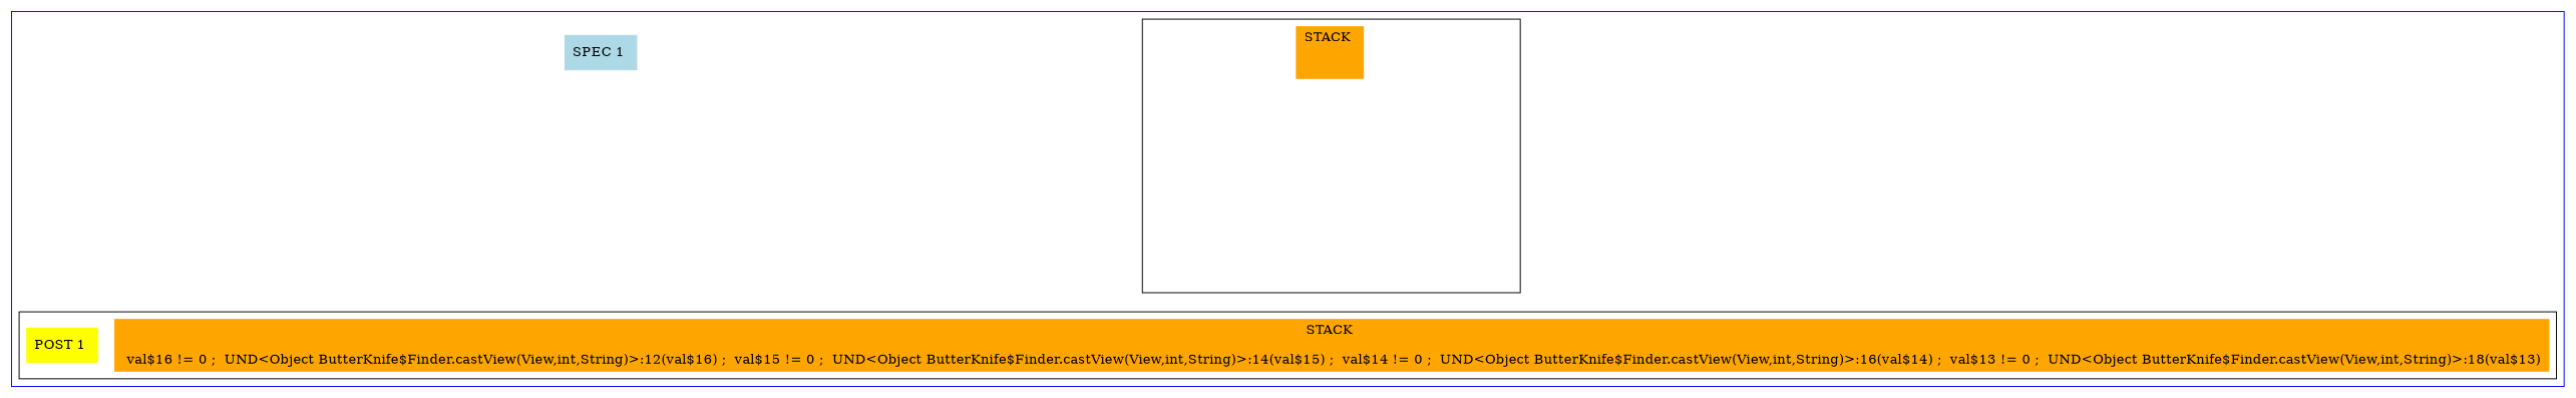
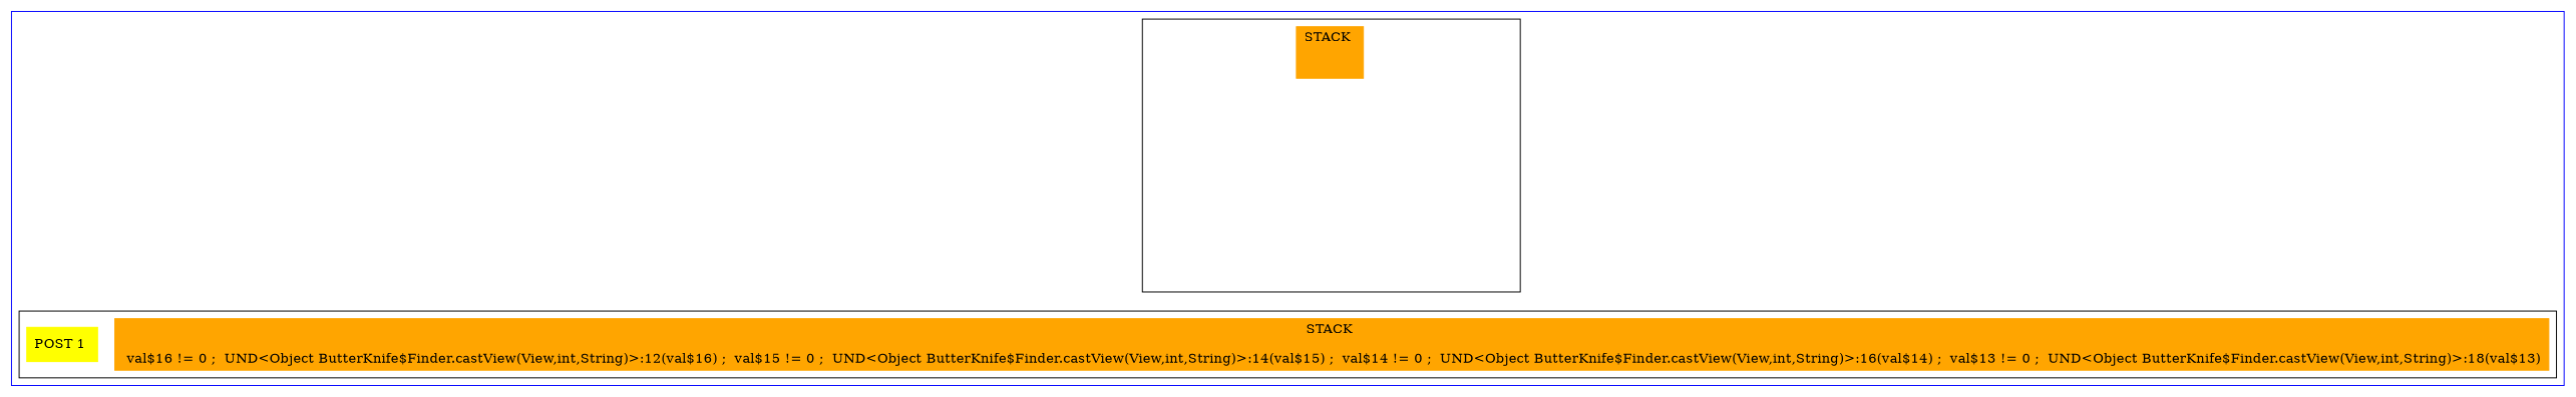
  digraph {
    compound=true
    node [shape=box style=invis]
    edge [style=invis]
    n1 [color=orange label="STACK \n\n " style=filled]
    inv_11
    inv_12
    inv_13
    inv_14
    inv_111
    inv_1111
    inv_122
    inv_1222
    inv_133
    inv_1333
    inv_144
    inv_1444
    n14 [color=orange label="STACK \n\n val$16 != 0 ;  UND<Object ButterKnife$Finder.castView(View,int,String)>:12(val$16) ;  val$15 != 0 ;  UND<Object ButterKnife$Finder.castView(View,int,String)>:14(val$15) ;  val$14 != 0 ;  UND<Object ButterKnife$Finder.castView(View,int,String)>:16(val$14) ;  val$13 != 0 ;  UND<Object ButterKnife$Finder.castView(View,int,String)>:18(val$13)" style=filled]
    n15 [color=yellow label="POST 1 " style=filled]
-   n16 [color=lightblue label="SPEC 1 " style=filled]
    subgraph cluster_1 {
      color=blue
-     n16
      subgraph cluster_2 {
        color=black
        subgraph sub_3 {
          color=black
          n1
          inv_11
          inv_12
          inv_13
          inv_14
          inv_111
          inv_1111
          inv_122
          inv_1222
          inv_133
          inv_1333
          inv_144
          inv_1444
        }
      }
      subgraph cluster_4 {
        color=black
        n15
        subgraph sub_5 {
          color=black
          n14
        }
      }
    }
    n1 -> inv_11
    n1 -> inv_12
    n1 -> inv_13
    n1 -> inv_14
    inv_11 -> inv_111
    inv_12 -> inv_122
    inv_13 -> inv_133
    inv_14 -> inv_144
    inv_111 -> inv_1111
    inv_1111 -> n14
    inv_122 -> inv_1222
    inv_1222 -> n14
    inv_133 -> inv_1333
    inv_1333 -> n14
    inv_144 -> inv_1444
    inv_1444 -> n14
  }
